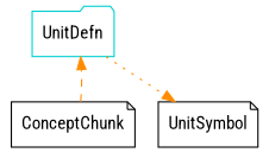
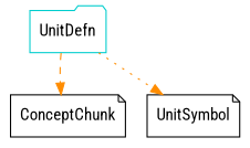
  digraph {
    fontname="Roboto Condensed"
    node [fontname="Roboto Condensed" shape=note]
    edge [color=darkorange fontname="Roboto Condensed"]
    n1 [color=cyan3 label=UnitDefn shape=folder]
    ConceptChunk
    UnitSymbol
-   ConceptChunk -> n1 [style=dashed]
+   n1 -> ConceptChunk [style=dashed]
    n1 -> UnitSymbol [style=dotted]
  }
